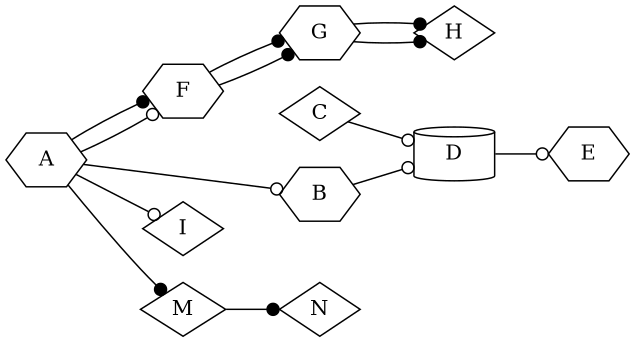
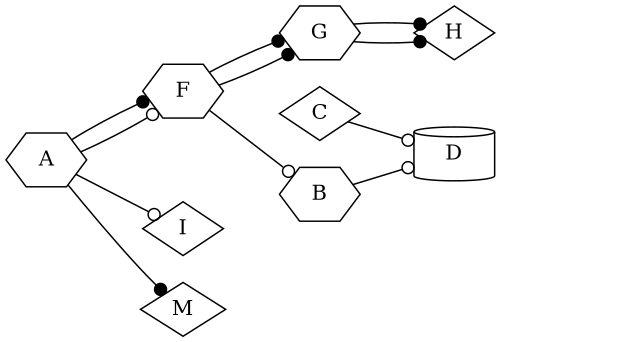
  digraph {
    rankdir=LR
    node [shape=hexagon]
    edge [arrowhead=dot]
    A
    B
    F
    I [shape=diamond]
    M [shape=diamond]
    D [shape=cylinder]
    G
-   N [shape=diamond]
    C [shape=diamond]
-   E
    H [shape=diamond]
-   A -> B [arrowhead=odot]
+   F -> B [arrowhead=odot]
    A -> F [arrowhead=odot]
    A -> F
    A -> I [arrowhead=odot]
    A -> M
    B -> D [arrowhead=odot]
    F -> G
    F -> G
-   M -> N
-   D -> E [arrowhead=odot]
    G -> H
    G -> H
    C -> D [arrowhead=odot]
  }
